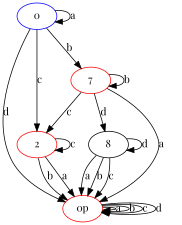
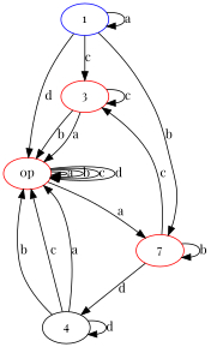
  digraph {
    fontname="Playfair Display"
    rankdir=TB
    node [color=red fontname="Playfair Display"]
    edge [fontname="Playfair Display"]
-   3 [label=2]
+   3
    "0p"
-   4 [label=8 color=""]
-   1 [color=blue label=0]
+   4 [color=""]
+   1 [color=blue]
    n5 [label=7]
    3 -> 3 [label=c]
    3 -> "0p" [label=a]
    3 -> "0p" [label=b]
    "0p" -> "0p" [label=a]
    "0p" -> "0p" [label=b]
    "0p" -> "0p" [label=c]
    "0p" -> "0p" [label=d]
    4 -> "0p" [label=a]
    4 -> "0p" [label=b]
    4 -> "0p" [label=c]
    4 -> 4 [label=d]
    1 -> 3 [label=c]
    1 -> "0p" [label=d]
    1 -> 1 [label=a]
    1 -> n5 [label=b]
    n5 -> 3 [label=c]
-   n5 -> "0p" [label=a]
+   "0p" -> n5 [label=a]
    n5 -> 4 [label=d]
    n5 -> n5 [label=b]
  }
